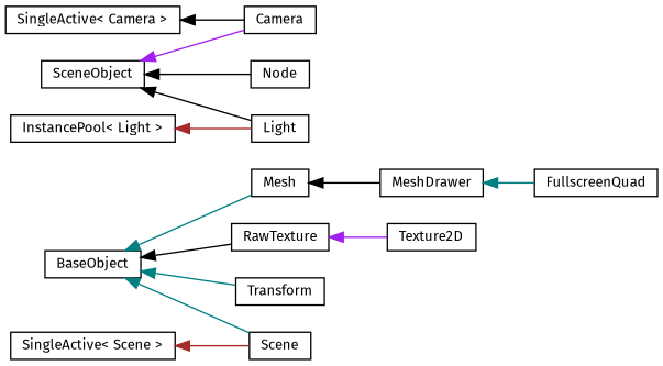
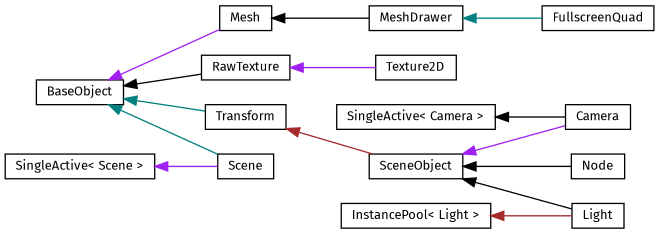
  digraph {
    fontname="Fira Sans"
    rankdir=LR
    node [color=black fillcolor=white fontname="Fira Sans" fontsize=10 shape=record style=filled]
    edge [color=black dir=back fontname="Fira Sans" fontsize=10 labelfontname=Helvetica labelfontsize=10 style=solid]
    n1 [height=0.2 label=BaseObject width=0.4]
    n2 [height=0.2 label=Mesh width=0.4]
    n3 [height=0.2 label=RawTexture width=0.4]
    n4 [height=0.2 label=Scene width=0.4]
    n5 [height=0.2 label=Transform width=0.4]
    n6 [height=0.2 label=MeshDrawer width=0.4]
    n7 [height=0.2 label=Texture2D width=0.4]
    n8 [height=0.2 label=SceneObject width=0.4]
    n9 [height=0.2 label=FullscreenQuad width=0.4]
    n10 [height=0.2 label=Camera width=0.4]
    n11 [height=0.2 label=Light width=0.4]
    n12 [height=0.2 label="Node" width=0.4]
    n13 [height=0.2 label="InstancePool\< Light \>" width=0.4]
    n14 [height=0.2 label="SingleActive\< Camera \>" width=0.4]
    n15 [height=0.2 label="SingleActive\< Scene \>" width=0.4]
-   n1 -> n2 [color=teal]
+   n1 -> n2 [color=purple]
    n1 -> n3
    n1 -> n4 [color=teal]
    n1 -> n5 [color=teal]
    n2 -> n6
    n3 -> n7 [color=purple]
+   n5 -> n8 [color=brown]
    n6 -> n9 [color=teal]
    n8 -> n10 [color=purple]
    n8 -> n11
    n8 -> n12
    n13 -> n11 [color=brown]
    n14 -> n10
-   n15 -> n4 [color=brown]
+   n15 -> n4 [color=purple]
  }
